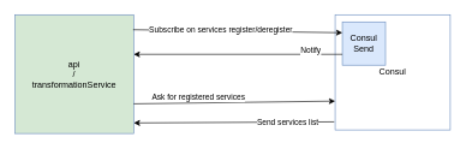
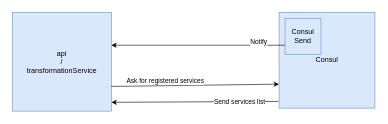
  <mxCell id="0" />
  <mxCell id="1" parent="0" />
- <mxCell id="2" value="Consul" style="whiteSpace=wrap;html=1;aspect=fixed;fillColor=#ffffff;strokeColor=#6c8ebf;" vertex="1" parent="1"><mxGeometry x="465" y="20" width="160" height="160" as="geometry" /></mxCell>
+ <mxCell id="2" value="Consul" style="whiteSpace=wrap;html=1;aspect=fixed;fillColor=#dae8fc;strokeColor=#6c8ebf;" vertex="1" parent="1"><mxGeometry x="465" y="20" width="160" height="160" as="geometry" /></mxCell>
  <mxCell id="3" value="Consul Send" style="whiteSpace=wrap;html=1;aspect=fixed;fillColor=#dae8fc;strokeColor=#6c8ebf;" vertex="1" parent="1"><mxGeometry x="475" y="30" width="60" height="60" as="geometry" /></mxCell>
- <mxCell id="4" value="&lt;div&gt;api&lt;/div&gt;/&lt;br&gt;transformationService" style="whiteSpace=wrap;html=1;aspect=fixed;fillColor=#d5e8d4;strokeColor=#6c8ebf;" vertex="1" parent="1"><mxGeometry x="20" y="20" width="165" height="165" as="geometry" /></mxCell>
- <mxCell id="5" value="" style="endArrow=classic;html=1;rounded=0;exitX=0.995;exitY=0.126;exitDx=0;exitDy=0;entryX=0;entryY=0.25;entryDx=0;entryDy=0;exitPerimeter=0;" edge="1" parent="1" source="4" target="3"><mxGeometry width="50" height="50" relative="1" as="geometry"><mxPoint x="215" y="-187.5" as="sourcePoint" /><mxPoint x="465" y="40" as="targetPoint" /></mxGeometry></mxCell>
- <mxCell id="6" value="&lt;div&gt;&lt;br&gt;&lt;/div&gt;" style="edgeLabel;html=1;align=center;verticalAlign=middle;resizable=0;points=[];" vertex="1" connectable="0" parent="5"><mxGeometry x="0.095" y="-5" relative="1" as="geometry"><mxPoint x="61" y="-4" as="offset" /></mxGeometry></mxCell>
- <mxCell id="7" value="&lt;div&gt;Subscribe on services register/deregister&lt;br&gt;&lt;/div&gt;" style="edgeLabel;html=1;align=center;verticalAlign=middle;resizable=0;points=[];" vertex="1" connectable="0" parent="5"><mxGeometry x="0.113" y="3" relative="1" as="geometry"><mxPoint x="-41" as="offset" /></mxGeometry></mxCell>
+ <mxCell id="4" value="&lt;div&gt;api&lt;/div&gt;/&lt;br&gt;transformationService" style="whiteSpace=wrap;html=1;aspect=fixed;fillColor=#dae8fc;strokeColor=#6c8ebf;" vertex="1" parent="1"><mxGeometry x="20" y="20" width="165" height="165" as="geometry" /></mxCell>
  <mxCell id="8" value="" style="endArrow=classic;html=1;rounded=0;exitX=0;exitY=0.75;exitDx=0;exitDy=0;" edge="1" parent="1" source="3"><mxGeometry width="50" height="50" relative="1" as="geometry"><mxPoint x="395" y="73" as="sourcePoint" /><mxPoint x="185" y="75" as="targetPoint" /></mxGeometry></mxCell>
  <mxCell id="9" value="&lt;div&gt;Notify&lt;/div&gt;" style="edgeLabel;html=1;align=center;verticalAlign=middle;resizable=0;points=[];" vertex="1" connectable="0" parent="8"><mxGeometry x="0.117" y="1" relative="1" as="geometry"><mxPoint x="117" y="-7" as="offset" /></mxGeometry></mxCell>
  <mxCell id="10" value="" style="endArrow=classic;html=1;rounded=0;entryX=0;entryY=0.75;entryDx=0;entryDy=0;exitX=1;exitY=0.75;exitDx=0;exitDy=0;" edge="1" parent="1" source="4" target="2"><mxGeometry width="50" height="50" relative="1" as="geometry"><mxPoint x="135" y="140" as="sourcePoint" /><mxPoint x="475" y="130" as="targetPoint" /></mxGeometry></mxCell>
  <mxCell id="11" value="&lt;div&gt;&lt;br&gt;&lt;/div&gt;" style="edgeLabel;html=1;align=center;verticalAlign=middle;resizable=0;points=[];" vertex="1" connectable="0" parent="10"><mxGeometry x="0.095" y="-5" relative="1" as="geometry"><mxPoint x="61" y="-4" as="offset" /></mxGeometry></mxCell>
  <mxCell id="12" value="&lt;div&gt;Ask for registered services&lt;br&gt;&lt;/div&gt;" style="edgeLabel;html=1;align=center;verticalAlign=middle;resizable=0;points=[];" vertex="1" connectable="0" parent="10"><mxGeometry x="0.113" y="3" relative="1" as="geometry"><mxPoint x="-66" y="-4" as="offset" /></mxGeometry></mxCell>
  <mxCell id="13" value="" style="endArrow=classic;html=1;rounded=0;entryX=1.001;entryY=0.911;entryDx=0;entryDy=0;exitX=-0.008;exitY=0.93;exitDx=0;exitDy=0;entryPerimeter=0;exitPerimeter=0;" edge="1" parent="1" source="2" target="4"><mxGeometry width="50" height="50" relative="1" as="geometry"><mxPoint x="465" y="177.5" as="sourcePoint" /><mxPoint x="125" y="90" as="targetPoint" /></mxGeometry></mxCell>
  <mxCell id="14" value="Send services list" style="edgeLabel;html=1;align=center;verticalAlign=middle;resizable=0;points=[];" vertex="1" connectable="0" parent="13"><mxGeometry x="0.117" y="1" relative="1" as="geometry"><mxPoint x="91" y="-1" as="offset" /></mxGeometry></mxCell>
